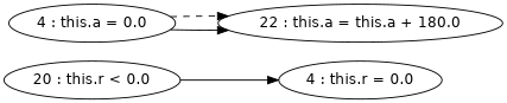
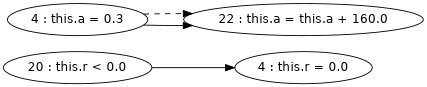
  digraph {
    fontname="DejaVu Sans"
    rankdir=LR
    node [fontname="DejaVu Sans"]
    edge [fontname="DejaVu Sans"]
    "20 : this.r < 0.0"
    "4 : this.r = 0.0"
-   "4 : this.a = 0.0"
-   "22 : this.a = this.a + 180.0"
+   "4 : this.a = 0.0" [label="4 : this.a = 0.3"]
+   "22 : this.a = this.a + 180.0" [label="22 : this.a = this.a + 160.0"]
    "20 : this.r < 0.0" -> "4 : this.r = 0.0"
    "4 : this.a = 0.0" -> "22 : this.a = this.a + 180.0"
    "4 : this.a = 0.0" -> "22 : this.a = this.a + 180.0" [style=dashed]
  }
